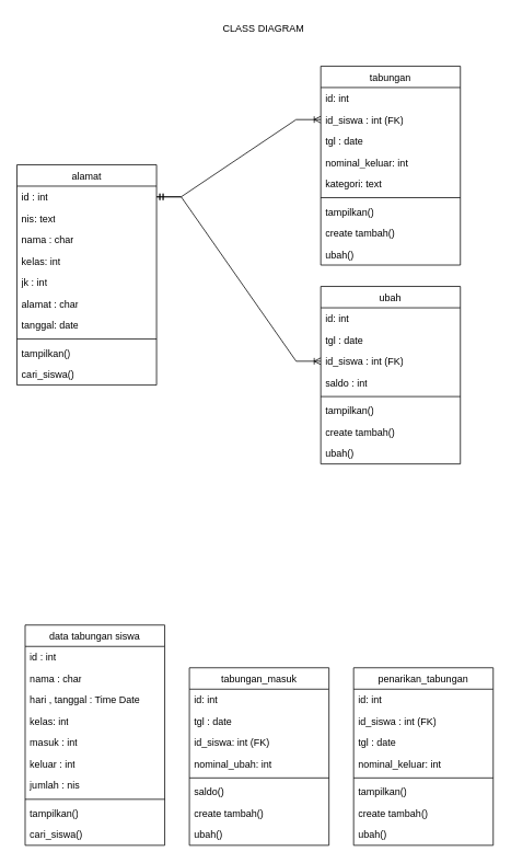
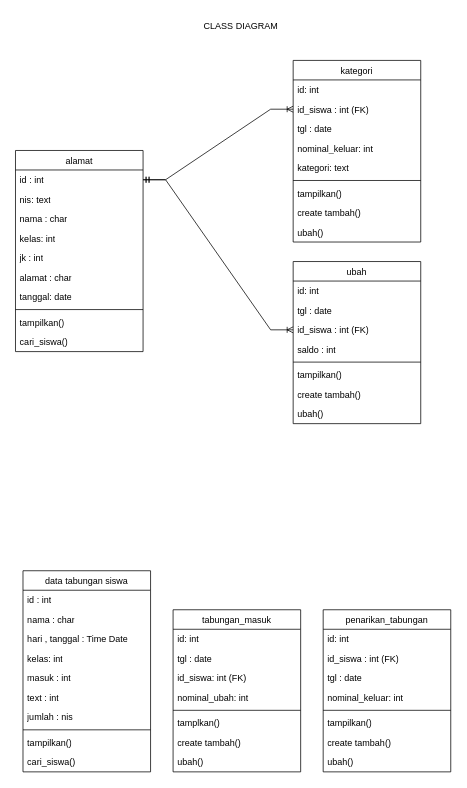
  <mxCell id="0" />
  <mxCell id="1" parent="0" />
  <mxCell id="2" value="&lt;span style=&quot;font-weight: 400;&quot;&gt;penarikan_tabungan&lt;/span&gt;" style="swimlane;fontStyle=1;align=center;verticalAlign=top;childLayout=stackLayout;horizontal=1;startSize=26;horizontalStack=0;resizeParent=1;resizeParentMax=0;resizeLast=0;collapsible=1;marginBottom=0;whiteSpace=wrap;html=1;" parent="1" vertex="1"><mxGeometry x="430" y="812" width="170" height="216" as="geometry" /></mxCell>
  <mxCell id="3" value="id: int" style="text;strokeColor=none;fillColor=none;align=left;verticalAlign=top;spacingLeft=4;spacingRight=4;overflow=hidden;rotatable=0;points=[[0,0.5],[1,0.5]];portConstraint=eastwest;whiteSpace=wrap;html=1;" parent="2" vertex="1"><mxGeometry y="26" width="170" height="26" as="geometry" /></mxCell>
  <mxCell id="4" value="id_siswa : int (FK)" style="text;strokeColor=none;fillColor=none;align=left;verticalAlign=top;spacingLeft=4;spacingRight=4;overflow=hidden;rotatable=0;points=[[0,0.5],[1,0.5]];portConstraint=eastwest;whiteSpace=wrap;html=1;" parent="2" vertex="1"><mxGeometry y="52" width="170" height="26" as="geometry" /></mxCell>
  <mxCell id="5" value="tgl : date" style="text;strokeColor=none;fillColor=none;align=left;verticalAlign=top;spacingLeft=4;spacingRight=4;overflow=hidden;rotatable=0;points=[[0,0.5],[1,0.5]];portConstraint=eastwest;whiteSpace=wrap;html=1;" parent="2" vertex="1"><mxGeometry y="78" width="170" height="26" as="geometry" /></mxCell>
  <mxCell id="6" value="nominal_keluar: int" style="text;strokeColor=none;fillColor=none;align=left;verticalAlign=top;spacingLeft=4;spacingRight=4;overflow=hidden;rotatable=0;points=[[0,0.5],[1,0.5]];portConstraint=eastwest;whiteSpace=wrap;html=1;" parent="2" vertex="1"><mxGeometry y="104" width="170" height="26" as="geometry" /></mxCell>
  <mxCell id="7" value="" style="line;strokeWidth=1;fillColor=none;align=left;verticalAlign=middle;spacingTop=-1;spacingLeft=3;spacingRight=3;rotatable=0;labelPosition=right;points=[];portConstraint=eastwest;strokeColor=inherit;" parent="2" vertex="1"><mxGeometry y="130" width="170" height="8" as="geometry" /></mxCell>
  <mxCell id="8" value="tampilkan()" style="text;strokeColor=none;fillColor=none;align=left;verticalAlign=top;spacingLeft=4;spacingRight=4;overflow=hidden;rotatable=0;points=[[0,0.5],[1,0.5]];portConstraint=eastwest;whiteSpace=wrap;html=1;" parent="2" vertex="1"><mxGeometry y="138" width="170" height="26" as="geometry" /></mxCell>
  <mxCell id="9" value="create tambah()" style="text;strokeColor=none;fillColor=none;align=left;verticalAlign=top;spacingLeft=4;spacingRight=4;overflow=hidden;rotatable=0;points=[[0,0.5],[1,0.5]];portConstraint=eastwest;whiteSpace=wrap;html=1;" parent="2" vertex="1"><mxGeometry y="164" width="170" height="26" as="geometry" /></mxCell>
  <mxCell id="10" value="ubah()" style="text;strokeColor=none;fillColor=none;align=left;verticalAlign=top;spacingLeft=4;spacingRight=4;overflow=hidden;rotatable=0;points=[[0,0.5],[1,0.5]];portConstraint=eastwest;whiteSpace=wrap;html=1;" parent="2" vertex="1"><mxGeometry y="190" width="170" height="26" as="geometry" /></mxCell>
  <mxCell id="11" value="&lt;span style=&quot;font-weight: 400;&quot;&gt;alamat&lt;/span&gt;" style="swimlane;fontStyle=1;align=center;verticalAlign=top;childLayout=stackLayout;horizontal=1;startSize=26;horizontalStack=0;resizeParent=1;resizeParentMax=0;resizeLast=0;collapsible=1;marginBottom=0;whiteSpace=wrap;html=1;" parent="1" vertex="1"><mxGeometry x="20" y="200" width="170" height="268" as="geometry" /></mxCell>
  <mxCell id="12" value="id : int" style="text;strokeColor=none;fillColor=none;align=left;verticalAlign=top;spacingLeft=4;spacingRight=4;overflow=hidden;rotatable=0;points=[[0,0.5],[1,0.5]];portConstraint=eastwest;whiteSpace=wrap;html=1;" parent="11" vertex="1"><mxGeometry y="26" width="170" height="26" as="geometry" /></mxCell>
  <mxCell id="13" value="nis: text" style="text;strokeColor=none;fillColor=none;align=left;verticalAlign=top;spacingLeft=4;spacingRight=4;overflow=hidden;rotatable=0;points=[[0,0.5],[1,0.5]];portConstraint=eastwest;whiteSpace=wrap;html=1;" parent="11" vertex="1"><mxGeometry y="52" width="170" height="26" as="geometry" /></mxCell>
  <mxCell id="14" value="nama : char" style="text;strokeColor=none;fillColor=none;align=left;verticalAlign=top;spacingLeft=4;spacingRight=4;overflow=hidden;rotatable=0;points=[[0,0.5],[1,0.5]];portConstraint=eastwest;whiteSpace=wrap;html=1;" parent="11" vertex="1"><mxGeometry y="78" width="170" height="26" as="geometry" /></mxCell>
  <mxCell id="15" value="kelas: int" style="text;strokeColor=none;fillColor=none;align=left;verticalAlign=top;spacingLeft=4;spacingRight=4;overflow=hidden;rotatable=0;points=[[0,0.5],[1,0.5]];portConstraint=eastwest;whiteSpace=wrap;html=1;" parent="11" vertex="1"><mxGeometry y="104" width="170" height="26" as="geometry" /></mxCell>
  <mxCell id="16" value="jk : int" style="text;strokeColor=none;fillColor=none;align=left;verticalAlign=top;spacingLeft=4;spacingRight=4;overflow=hidden;rotatable=0;points=[[0,0.5],[1,0.5]];portConstraint=eastwest;whiteSpace=wrap;html=1;" parent="11" vertex="1"><mxGeometry y="130" width="170" height="26" as="geometry" /></mxCell>
  <mxCell id="17" value="alamat : char" style="text;strokeColor=none;fillColor=none;align=left;verticalAlign=top;spacingLeft=4;spacingRight=4;overflow=hidden;rotatable=0;points=[[0,0.5],[1,0.5]];portConstraint=eastwest;whiteSpace=wrap;html=1;" parent="11" vertex="1"><mxGeometry y="156" width="170" height="26" as="geometry" /></mxCell>
  <mxCell id="18" value="tanggal: date" style="text;strokeColor=none;fillColor=none;align=left;verticalAlign=top;spacingLeft=4;spacingRight=4;overflow=hidden;rotatable=0;points=[[0,0.5],[1,0.5]];portConstraint=eastwest;whiteSpace=wrap;html=1;" parent="11" vertex="1"><mxGeometry y="182" width="170" height="26" as="geometry" /></mxCell>
  <mxCell id="19" value="" style="line;strokeWidth=1;fillColor=none;align=left;verticalAlign=middle;spacingTop=-1;spacingLeft=3;spacingRight=3;rotatable=0;labelPosition=right;points=[];portConstraint=eastwest;strokeColor=inherit;" parent="11" vertex="1"><mxGeometry y="208" width="170" height="8" as="geometry" /></mxCell>
  <mxCell id="20" value="tampilkan()" style="text;strokeColor=none;fillColor=none;align=left;verticalAlign=top;spacingLeft=4;spacingRight=4;overflow=hidden;rotatable=0;points=[[0,0.5],[1,0.5]];portConstraint=eastwest;whiteSpace=wrap;html=1;" parent="11" vertex="1"><mxGeometry y="216" width="170" height="26" as="geometry" /></mxCell>
  <mxCell id="21" value="cari_siswa()" style="text;strokeColor=none;fillColor=none;align=left;verticalAlign=top;spacingLeft=4;spacingRight=4;overflow=hidden;rotatable=0;points=[[0,0.5],[1,0.5]];portConstraint=eastwest;whiteSpace=wrap;html=1;" parent="11" vertex="1"><mxGeometry y="242" width="170" height="26" as="geometry" /></mxCell>
  <mxCell id="22" value="&lt;span style=&quot;font-weight: 400;&quot;&gt;tabungan_masuk&lt;/span&gt;" style="swimlane;fontStyle=1;align=center;verticalAlign=top;childLayout=stackLayout;horizontal=1;startSize=26;horizontalStack=0;resizeParent=1;resizeParentMax=0;resizeLast=0;collapsible=1;marginBottom=0;whiteSpace=wrap;html=1;" parent="1" vertex="1"><mxGeometry x="230" y="812" width="170" height="216" as="geometry" /></mxCell>
  <mxCell id="23" value="id: int" style="text;strokeColor=none;fillColor=none;align=left;verticalAlign=top;spacingLeft=4;spacingRight=4;overflow=hidden;rotatable=0;points=[[0,0.5],[1,0.5]];portConstraint=eastwest;whiteSpace=wrap;html=1;" parent="22" vertex="1"><mxGeometry y="26" width="170" height="26" as="geometry" /></mxCell>
  <mxCell id="24" value="tgl : date" style="text;strokeColor=none;fillColor=none;align=left;verticalAlign=top;spacingLeft=4;spacingRight=4;overflow=hidden;rotatable=0;points=[[0,0.5],[1,0.5]];portConstraint=eastwest;whiteSpace=wrap;html=1;" parent="22" vertex="1"><mxGeometry y="52" width="170" height="26" as="geometry" /></mxCell>
  <mxCell id="25" value="id_siswa: int (FK)" style="text;strokeColor=none;fillColor=none;align=left;verticalAlign=top;spacingLeft=4;spacingRight=4;overflow=hidden;rotatable=0;points=[[0,0.5],[1,0.5]];portConstraint=eastwest;whiteSpace=wrap;html=1;" parent="22" vertex="1"><mxGeometry y="78" width="170" height="26" as="geometry" /></mxCell>
  <mxCell id="26" value="nominal_ubah: int" style="text;strokeColor=none;fillColor=none;align=left;verticalAlign=top;spacingLeft=4;spacingRight=4;overflow=hidden;rotatable=0;points=[[0,0.5],[1,0.5]];portConstraint=eastwest;whiteSpace=wrap;html=1;" parent="22" vertex="1"><mxGeometry y="104" width="170" height="26" as="geometry" /></mxCell>
  <mxCell id="27" value="" style="line;strokeWidth=1;fillColor=none;align=left;verticalAlign=middle;spacingTop=-1;spacingLeft=3;spacingRight=3;rotatable=0;labelPosition=right;points=[];portConstraint=eastwest;strokeColor=inherit;" parent="22" vertex="1"><mxGeometry y="130" width="170" height="8" as="geometry" /></mxCell>
- <mxCell id="28" value="saldo()" style="text;strokeColor=none;fillColor=none;align=left;verticalAlign=top;spacingLeft=4;spacingRight=4;overflow=hidden;rotatable=0;points=[[0,0.5],[1,0.5]];portConstraint=eastwest;whiteSpace=wrap;html=1;" parent="22" vertex="1"><mxGeometry y="138" width="170" height="26" as="geometry" /></mxCell>
+ <mxCell id="28" value="tamplkan()" style="text;strokeColor=none;fillColor=none;align=left;verticalAlign=top;spacingLeft=4;spacingRight=4;overflow=hidden;rotatable=0;points=[[0,0.5],[1,0.5]];portConstraint=eastwest;whiteSpace=wrap;html=1;" parent="22" vertex="1"><mxGeometry y="138" width="170" height="26" as="geometry" /></mxCell>
  <mxCell id="29" value="create tambah()" style="text;strokeColor=none;fillColor=none;align=left;verticalAlign=top;spacingLeft=4;spacingRight=4;overflow=hidden;rotatable=0;points=[[0,0.5],[1,0.5]];portConstraint=eastwest;whiteSpace=wrap;html=1;" parent="22" vertex="1"><mxGeometry y="164" width="170" height="26" as="geometry" /></mxCell>
  <mxCell id="30" value="ubah()" style="text;strokeColor=none;fillColor=none;align=left;verticalAlign=top;spacingLeft=4;spacingRight=4;overflow=hidden;rotatable=0;points=[[0,0.5],[1,0.5]];portConstraint=eastwest;whiteSpace=wrap;html=1;" parent="22" vertex="1"><mxGeometry y="190" width="170" height="26" as="geometry" /></mxCell>
  <mxCell id="31" value="" style="edgeStyle=entityRelationEdgeStyle;fontSize=12;html=1;endArrow=ERoneToMany;startArrow=ERmandOne;rounded=0;entryX=0;entryY=0.5;entryDx=0;entryDy=0;" parent="1" source="12" target="46" edge="1"><mxGeometry width="100" height="100" relative="1" as="geometry"><mxPoint x="130" y="265" as="sourcePoint" /><mxPoint x="290" y="155" as="targetPoint" /><Array as="points"><mxPoint x="130" y="315" /></Array></mxGeometry></mxCell>
  <mxCell id="32" value="CLASS DIAGRAM" style="text;html=1;align=center;verticalAlign=middle;resizable=0;points=[];autosize=1;strokeColor=none;fillColor=none;" parent="1" vertex="1"><mxGeometry x="260" y="20" width="120" height="30" as="geometry" /></mxCell>
  <mxCell id="33" value="&lt;span style=&quot;font-weight: 400;&quot;&gt;data tabungan siswa&lt;/span&gt;" style="swimlane;fontStyle=1;align=center;verticalAlign=top;childLayout=stackLayout;horizontal=1;startSize=26;horizontalStack=0;resizeParent=1;resizeParentMax=0;resizeLast=0;collapsible=1;marginBottom=0;whiteSpace=wrap;html=1;" parent="1" vertex="1"><mxGeometry x="30" y="760" width="170" height="268" as="geometry" /></mxCell>
  <mxCell id="34" value="id : int" style="text;strokeColor=none;fillColor=none;align=left;verticalAlign=top;spacingLeft=4;spacingRight=4;overflow=hidden;rotatable=0;points=[[0,0.5],[1,0.5]];portConstraint=eastwest;whiteSpace=wrap;html=1;" parent="33" vertex="1"><mxGeometry y="26" width="170" height="26" as="geometry" /></mxCell>
  <mxCell id="35" value="nama : char" style="text;strokeColor=none;fillColor=none;align=left;verticalAlign=top;spacingLeft=4;spacingRight=4;overflow=hidden;rotatable=0;points=[[0,0.5],[1,0.5]];portConstraint=eastwest;whiteSpace=wrap;html=1;" parent="33" vertex="1"><mxGeometry y="52" width="170" height="26" as="geometry" /></mxCell>
  <mxCell id="36" value="hari , tanggal : Time Date" style="text;strokeColor=none;fillColor=none;align=left;verticalAlign=top;spacingLeft=4;spacingRight=4;overflow=hidden;rotatable=0;points=[[0,0.5],[1,0.5]];portConstraint=eastwest;whiteSpace=wrap;html=1;" parent="33" vertex="1"><mxGeometry y="78" width="170" height="26" as="geometry" /></mxCell>
  <mxCell id="37" value="kelas: int" style="text;strokeColor=none;fillColor=none;align=left;verticalAlign=top;spacingLeft=4;spacingRight=4;overflow=hidden;rotatable=0;points=[[0,0.5],[1,0.5]];portConstraint=eastwest;whiteSpace=wrap;html=1;" parent="33" vertex="1"><mxGeometry y="104" width="170" height="26" as="geometry" /></mxCell>
  <mxCell id="38" value="masuk : int" style="text;strokeColor=none;fillColor=none;align=left;verticalAlign=top;spacingLeft=4;spacingRight=4;overflow=hidden;rotatable=0;points=[[0,0.5],[1,0.5]];portConstraint=eastwest;whiteSpace=wrap;html=1;" parent="33" vertex="1"><mxGeometry y="130" width="170" height="26" as="geometry" /></mxCell>
- <mxCell id="39" value="keluar : int" style="text;strokeColor=none;fillColor=none;align=left;verticalAlign=top;spacingLeft=4;spacingRight=4;overflow=hidden;rotatable=0;points=[[0,0.5],[1,0.5]];portConstraint=eastwest;whiteSpace=wrap;html=1;" parent="33" vertex="1"><mxGeometry y="156" width="170" height="26" as="geometry" /></mxCell>
+ <mxCell id="39" value="text : int" style="text;strokeColor=none;fillColor=none;align=left;verticalAlign=top;spacingLeft=4;spacingRight=4;overflow=hidden;rotatable=0;points=[[0,0.5],[1,0.5]];portConstraint=eastwest;whiteSpace=wrap;html=1;" parent="33" vertex="1"><mxGeometry y="156" width="170" height="26" as="geometry" /></mxCell>
  <mxCell id="40" value="jumlah : nis" style="text;strokeColor=none;fillColor=none;align=left;verticalAlign=top;spacingLeft=4;spacingRight=4;overflow=hidden;rotatable=0;points=[[0,0.5],[1,0.5]];portConstraint=eastwest;whiteSpace=wrap;html=1;" parent="33" vertex="1"><mxGeometry y="182" width="170" height="26" as="geometry" /></mxCell>
  <mxCell id="41" value="" style="line;strokeWidth=1;fillColor=none;align=left;verticalAlign=middle;spacingTop=-1;spacingLeft=3;spacingRight=3;rotatable=0;labelPosition=right;points=[];portConstraint=eastwest;strokeColor=inherit;" parent="33" vertex="1"><mxGeometry y="208" width="170" height="8" as="geometry" /></mxCell>
  <mxCell id="42" value="tampilkan()" style="text;strokeColor=none;fillColor=none;align=left;verticalAlign=top;spacingLeft=4;spacingRight=4;overflow=hidden;rotatable=0;points=[[0,0.5],[1,0.5]];portConstraint=eastwest;whiteSpace=wrap;html=1;" parent="33" vertex="1"><mxGeometry y="216" width="170" height="26" as="geometry" /></mxCell>
  <mxCell id="43" value="cari_siswa()" style="text;strokeColor=none;fillColor=none;align=left;verticalAlign=top;spacingLeft=4;spacingRight=4;overflow=hidden;rotatable=0;points=[[0,0.5],[1,0.5]];portConstraint=eastwest;whiteSpace=wrap;html=1;" parent="33" vertex="1"><mxGeometry y="242" width="170" height="26" as="geometry" /></mxCell>
- <mxCell id="44" value="&lt;span style=&quot;font-weight: 400;&quot;&gt;tabungan&lt;/span&gt;" style="swimlane;fontStyle=1;align=center;verticalAlign=top;childLayout=stackLayout;horizontal=1;startSize=26;horizontalStack=0;resizeParent=1;resizeParentMax=0;resizeLast=0;collapsible=1;marginBottom=0;whiteSpace=wrap;html=1;" parent="1" vertex="1"><mxGeometry x="390" y="80" width="170" height="242" as="geometry" /></mxCell>
+ <mxCell id="44" value="&lt;span style=&quot;font-weight: 400;&quot;&gt;kategori&lt;/span&gt;" style="swimlane;fontStyle=1;align=center;verticalAlign=top;childLayout=stackLayout;horizontal=1;startSize=26;horizontalStack=0;resizeParent=1;resizeParentMax=0;resizeLast=0;collapsible=1;marginBottom=0;whiteSpace=wrap;html=1;" parent="1" vertex="1"><mxGeometry x="390" y="80" width="170" height="242" as="geometry" /></mxCell>
  <mxCell id="45" value="id: int" style="text;strokeColor=none;fillColor=none;align=left;verticalAlign=top;spacingLeft=4;spacingRight=4;overflow=hidden;rotatable=0;points=[[0,0.5],[1,0.5]];portConstraint=eastwest;whiteSpace=wrap;html=1;" parent="44" vertex="1"><mxGeometry y="26" width="170" height="26" as="geometry" /></mxCell>
  <mxCell id="46" value="id_siswa : int (FK)" style="text;strokeColor=none;fillColor=none;align=left;verticalAlign=top;spacingLeft=4;spacingRight=4;overflow=hidden;rotatable=0;points=[[0,0.5],[1,0.5]];portConstraint=eastwest;whiteSpace=wrap;html=1;" parent="44" vertex="1"><mxGeometry y="52" width="170" height="26" as="geometry" /></mxCell>
  <mxCell id="47" value="tgl : date" style="text;strokeColor=none;fillColor=none;align=left;verticalAlign=top;spacingLeft=4;spacingRight=4;overflow=hidden;rotatable=0;points=[[0,0.5],[1,0.5]];portConstraint=eastwest;whiteSpace=wrap;html=1;" parent="44" vertex="1"><mxGeometry y="78" width="170" height="26" as="geometry" /></mxCell>
  <mxCell id="48" value="nominal_keluar: int" style="text;strokeColor=none;fillColor=none;align=left;verticalAlign=top;spacingLeft=4;spacingRight=4;overflow=hidden;rotatable=0;points=[[0,0.5],[1,0.5]];portConstraint=eastwest;whiteSpace=wrap;html=1;" parent="44" vertex="1"><mxGeometry y="104" width="170" height="26" as="geometry" /></mxCell>
  <mxCell id="49" value="kategori: text" style="text;strokeColor=none;fillColor=none;align=left;verticalAlign=top;spacingLeft=4;spacingRight=4;overflow=hidden;rotatable=0;points=[[0,0.5],[1,0.5]];portConstraint=eastwest;whiteSpace=wrap;html=1;" parent="44" vertex="1"><mxGeometry y="130" width="170" height="26" as="geometry" /></mxCell>
  <mxCell id="50" value="" style="line;strokeWidth=1;fillColor=none;align=left;verticalAlign=middle;spacingTop=-1;spacingLeft=3;spacingRight=3;rotatable=0;labelPosition=right;points=[];portConstraint=eastwest;strokeColor=inherit;" parent="44" vertex="1"><mxGeometry y="156" width="170" height="8" as="geometry" /></mxCell>
  <mxCell id="51" value="tampilkan()" style="text;strokeColor=none;fillColor=none;align=left;verticalAlign=top;spacingLeft=4;spacingRight=4;overflow=hidden;rotatable=0;points=[[0,0.5],[1,0.5]];portConstraint=eastwest;whiteSpace=wrap;html=1;" parent="44" vertex="1"><mxGeometry y="164" width="170" height="26" as="geometry" /></mxCell>
  <mxCell id="52" value="create tambah()" style="text;strokeColor=none;fillColor=none;align=left;verticalAlign=top;spacingLeft=4;spacingRight=4;overflow=hidden;rotatable=0;points=[[0,0.5],[1,0.5]];portConstraint=eastwest;whiteSpace=wrap;html=1;" parent="44" vertex="1"><mxGeometry y="190" width="170" height="26" as="geometry" /></mxCell>
  <mxCell id="53" value="ubah()" style="text;strokeColor=none;fillColor=none;align=left;verticalAlign=top;spacingLeft=4;spacingRight=4;overflow=hidden;rotatable=0;points=[[0,0.5],[1,0.5]];portConstraint=eastwest;whiteSpace=wrap;html=1;" parent="44" vertex="1"><mxGeometry y="216" width="170" height="26" as="geometry" /></mxCell>
  <mxCell id="54" value="&lt;span style=&quot;font-weight: 400;&quot;&gt;ubah&lt;/span&gt;" style="swimlane;fontStyle=1;align=center;verticalAlign=top;childLayout=stackLayout;horizontal=1;startSize=26;horizontalStack=0;resizeParent=1;resizeParentMax=0;resizeLast=0;collapsible=1;marginBottom=0;whiteSpace=wrap;html=1;" vertex="1" parent="1"><mxGeometry x="390" y="348" width="170" height="216" as="geometry" /></mxCell>
  <mxCell id="55" value="id: int" style="text;strokeColor=none;fillColor=none;align=left;verticalAlign=top;spacingLeft=4;spacingRight=4;overflow=hidden;rotatable=0;points=[[0,0.5],[1,0.5]];portConstraint=eastwest;whiteSpace=wrap;html=1;" vertex="1" parent="54"><mxGeometry y="26" width="170" height="26" as="geometry" /></mxCell>
  <mxCell id="56" value="tgl : date" style="text;strokeColor=none;fillColor=none;align=left;verticalAlign=top;spacingLeft=4;spacingRight=4;overflow=hidden;rotatable=0;points=[[0,0.5],[1,0.5]];portConstraint=eastwest;whiteSpace=wrap;html=1;" vertex="1" parent="54"><mxGeometry y="52" width="170" height="26" as="geometry" /></mxCell>
  <mxCell id="57" value="id_siswa : int (FK)" style="text;strokeColor=none;fillColor=none;align=left;verticalAlign=top;spacingLeft=4;spacingRight=4;overflow=hidden;rotatable=0;points=[[0,0.5],[1,0.5]];portConstraint=eastwest;whiteSpace=wrap;html=1;" vertex="1" parent="54"><mxGeometry y="78" width="170" height="26" as="geometry" /></mxCell>
  <mxCell id="58" value="saldo : int" style="text;strokeColor=none;fillColor=none;align=left;verticalAlign=top;spacingLeft=4;spacingRight=4;overflow=hidden;rotatable=0;points=[[0,0.5],[1,0.5]];portConstraint=eastwest;whiteSpace=wrap;html=1;" vertex="1" parent="54"><mxGeometry y="104" width="170" height="26" as="geometry" /></mxCell>
  <mxCell id="59" value="" style="line;strokeWidth=1;fillColor=none;align=left;verticalAlign=middle;spacingTop=-1;spacingLeft=3;spacingRight=3;rotatable=0;labelPosition=right;points=[];portConstraint=eastwest;strokeColor=inherit;" vertex="1" parent="54"><mxGeometry y="130" width="170" height="8" as="geometry" /></mxCell>
  <mxCell id="60" value="tampilkan()" style="text;strokeColor=none;fillColor=none;align=left;verticalAlign=top;spacingLeft=4;spacingRight=4;overflow=hidden;rotatable=0;points=[[0,0.5],[1,0.5]];portConstraint=eastwest;whiteSpace=wrap;html=1;" vertex="1" parent="54"><mxGeometry y="138" width="170" height="26" as="geometry" /></mxCell>
  <mxCell id="61" value="create tambah()" style="text;strokeColor=none;fillColor=none;align=left;verticalAlign=top;spacingLeft=4;spacingRight=4;overflow=hidden;rotatable=0;points=[[0,0.5],[1,0.5]];portConstraint=eastwest;whiteSpace=wrap;html=1;" vertex="1" parent="54"><mxGeometry y="164" width="170" height="26" as="geometry" /></mxCell>
  <mxCell id="62" value="ubah()" style="text;strokeColor=none;fillColor=none;align=left;verticalAlign=top;spacingLeft=4;spacingRight=4;overflow=hidden;rotatable=0;points=[[0,0.5],[1,0.5]];portConstraint=eastwest;whiteSpace=wrap;html=1;" vertex="1" parent="54"><mxGeometry y="190" width="170" height="26" as="geometry" /></mxCell>
  <mxCell id="63" value="" style="edgeStyle=entityRelationEdgeStyle;fontSize=12;html=1;endArrow=ERoneToMany;startArrow=ERmandOne;rounded=0;exitX=1;exitY=0.5;exitDx=0;exitDy=0;entryX=0;entryY=0.5;entryDx=0;entryDy=0;" edge="1" parent="1" source="12" target="57"><mxGeometry width="100" height="100" relative="1" as="geometry"><mxPoint x="280" y="270" as="sourcePoint" /><mxPoint x="380" y="170" as="targetPoint" /></mxGeometry></mxCell>
